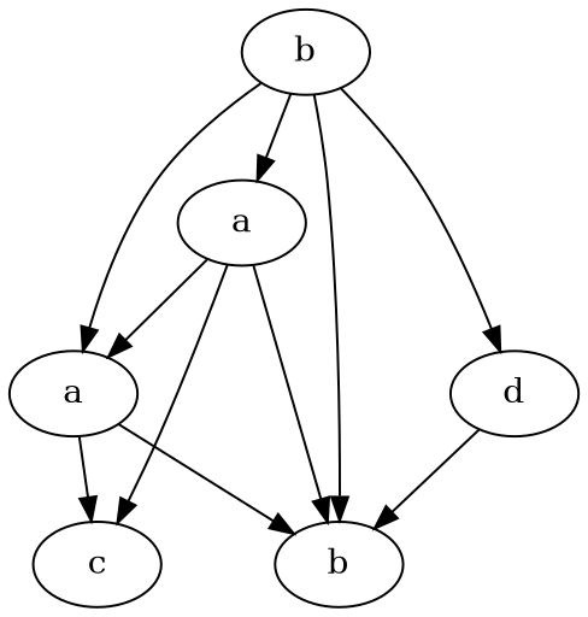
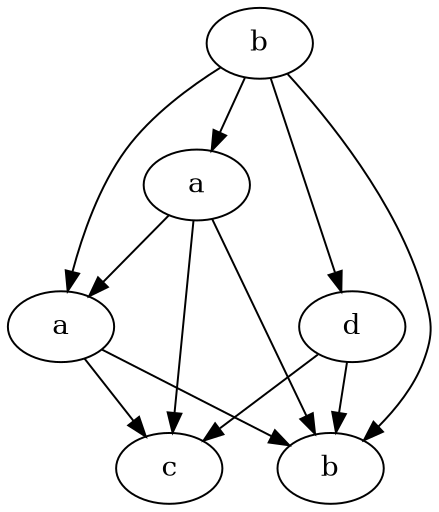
  digraph {
    n1 [label=a]
    n2 [label=a]
    n3 [label=c]
    n4 [label=b]
    n5 [label=d]
    n6 [label=b]
    n1 -> n2
    n1 -> n3
    n1 -> n4
    n2 -> n3
    n2 -> n4
+   n5 -> n3
    n5 -> n4
    n6 -> n1
    n6 -> n2
    n6 -> n4
    n6 -> n5
  }
